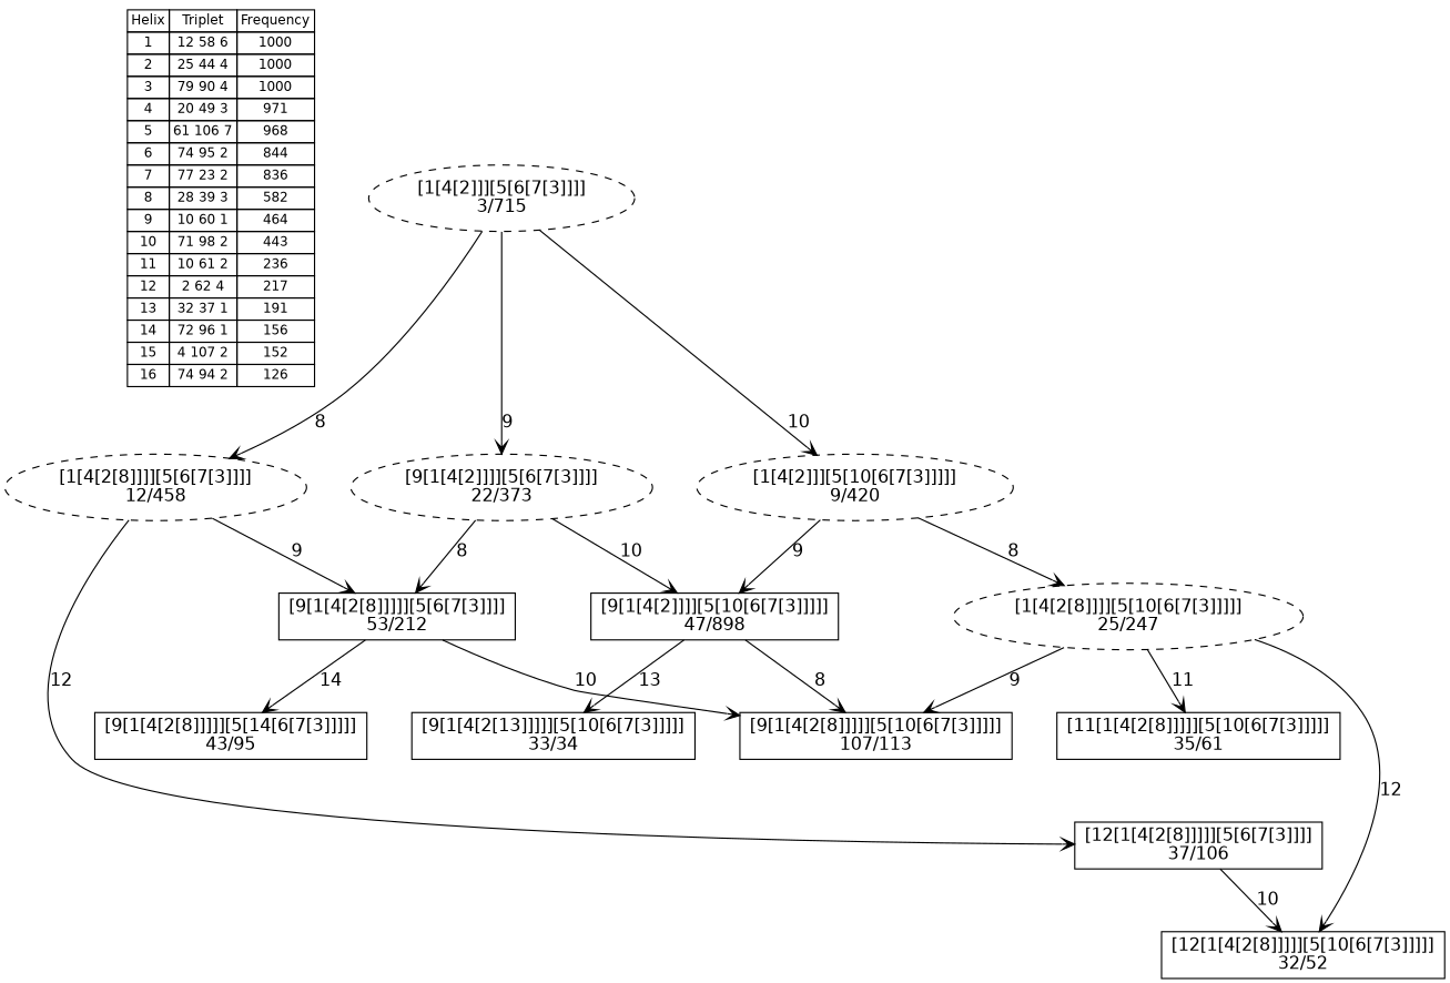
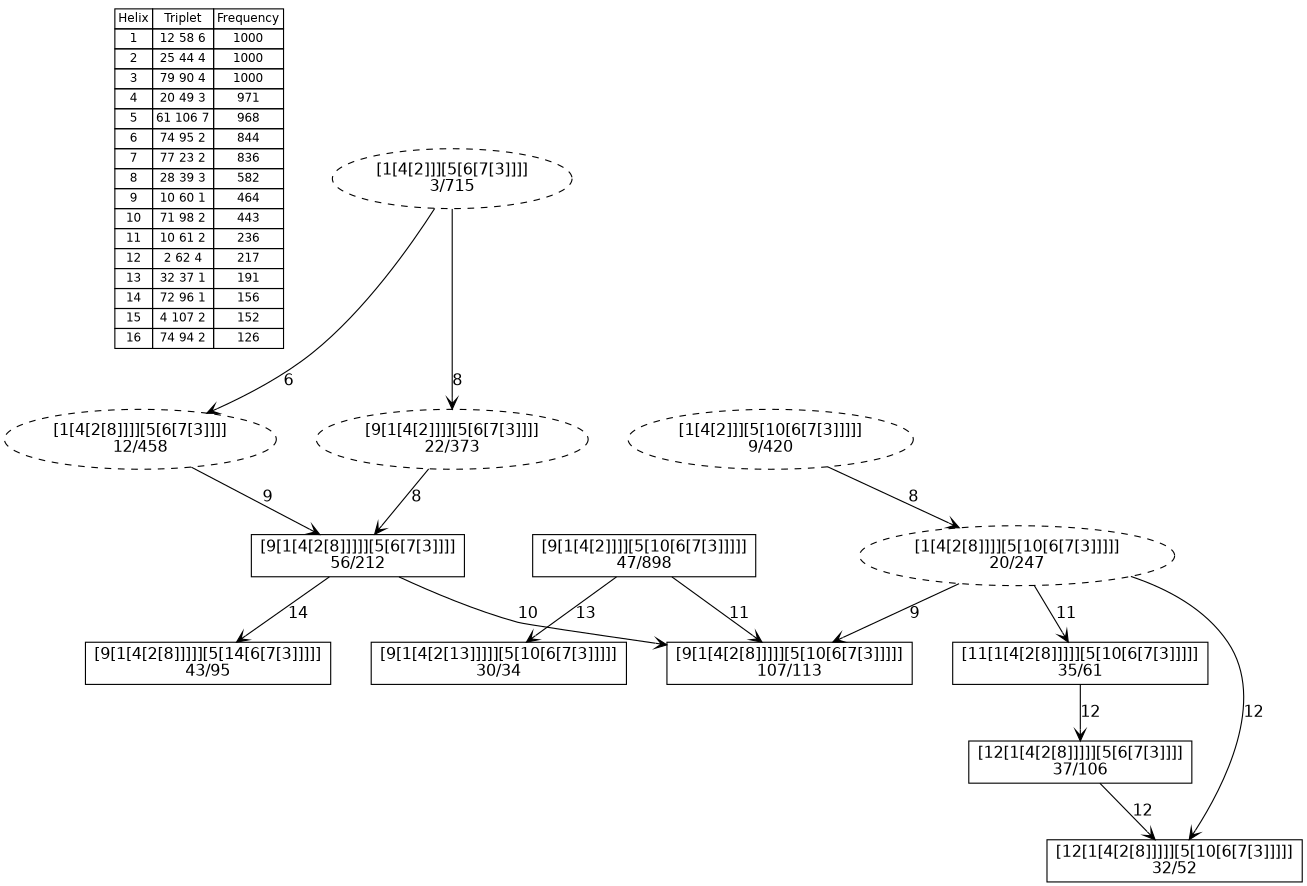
  digraph {
    fontname="DejaVu Sans"
    nodesep=0.5
    node [fontname="DejaVu Sans" shape=box]
    edge [arrowhead=vee fontname="DejaVu Sans"]
    n1 [fontsize=11 label=< <table border="0" cellborder="1" cellspacing="0"><tr><td>Helix</td><td>Triplet</td><td>Frequency</td></tr> <tr><td>1</td><td>12 58 6</td><td>1000</td></tr> <tr><td>2</td><td>25 44 4</td><td>1000</td></tr> <tr><td>3</td><td>79 90 4</td><td>1000</td></tr> <tr><td>4</td><td>20 49 3</td><td>971</td></tr> <tr><td>5</td><td>61 106 7</td><td>968</td></tr> <tr><td>6</td><td>74 95 2</td><td>844</td></tr> <tr><td>7</td><td>77 23 2</td><td>836</td></tr> <tr><td>8</td><td>28 39 3</td><td>582</td></tr> <tr><td>9</td><td>10 60 1</td><td>464</td></tr> <tr><td>10</td><td>71 98 2</td><td>443</td></tr> <tr><td>11</td><td>10 61 2</td><td>236</td></tr> <tr><td>12</td><td>2 62 4</td><td>217</td></tr> <tr><td>13</td><td>32 37 1</td><td>191</td></tr> <tr><td>14</td><td>72 96 1</td><td>156</td></tr> <tr><td>15</td><td>4 107 2</td><td>152</td></tr> <tr><td>16</td><td>74 94 2</td><td>126</td></tr> </table>> shape=plaintext]
    n2 [label="[9[1[4[2[8]]]]][5[10[6[7[3]]]]]\n107/113"]
-   n3 [label="[9[1[4[2[8]]]]][5[6[7[3]]]]\n53/212"]
+   n3 [label="[9[1[4[2[8]]]]][5[6[7[3]]]]\n56/212"]
    n4 [label="[9[1[4[2[8]]]]][5[14[6[7[3]]]]]\n43/95"]
    n5 [label="[12[1[4[2[8]]]]][5[10[6[7[3]]]]]\n32/52"]
    n6 [label="[9[1[4[2]]]][5[10[6[7[3]]]]]\n47/898"]
-   n7 [label="[9[1[4[2[13]]]]][5[10[6[7[3]]]]]\n33/34"]
+   n7 [label="[9[1[4[2[13]]]]][5[10[6[7[3]]]]]\n30/34"]
    n8 [label="[12[1[4[2[8]]]]][5[6[7[3]]]]\n37/106"]
    n9 [label="[11[1[4[2[8]]]]][5[10[6[7[3]]]]]\n35/61"]
-   n10 [label="[1[4[2[8]]]][5[10[6[7[3]]]]]\n25/247" style=dashed shape=""]
+   n10 [label="[1[4[2[8]]]][5[10[6[7[3]]]]]\n20/247" style=dashed shape=""]
    n11 [label="[1[4[2[8]]]][5[6[7[3]]]]\n12/458" style=dashed shape=""]
    n12 [label="[9[1[4[2]]]][5[6[7[3]]]]\n22/373" style=dashed shape=""]
    n13 [label="[1[4[2]]][5[10[6[7[3]]]]]\n9/420" style=dashed shape=""]
    n14 [label="[1[4[2]]][5[6[7[3]]]]\n3/715" style=dashed shape=""]
    n3 -> n2 [label="10 "]
    n3 -> n4 [label="14 "]
-   n6 -> n2 [label="8 "]
+   n6 -> n2 [label="11 "]
    n6 -> n7 [label="13 "]
-   n8 -> n5 [label="10 "]
+   n8 -> n5 [label="12 "]
    n10 -> n2 [label="9 "]
    n10 -> n5 [label="12 "]
    n10 -> n9 [label="11 "]
    n11 -> n3 [label="9 "]
-   n11 -> n8 [label="12 "]
+   n9 -> n8 [label="12 "]
    n12 -> n3 [label="8 "]
-   n12 -> n6 [label="10 "]
-   n13 -> n6 [label="9 "]
    n13 -> n10 [label="8 "]
-   n14 -> n11 [label="8 "]
-   n14 -> n12 [label="9 "]
-   n14 -> n13 [label="10 "]
+   n14 -> n11 [label="6 "]
+   n14 -> n12 [label="8 "]
  }
